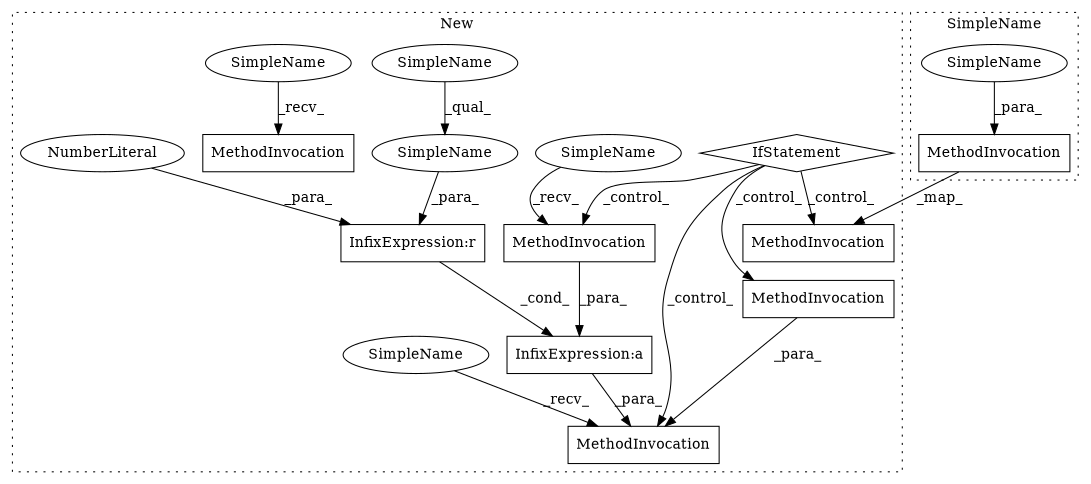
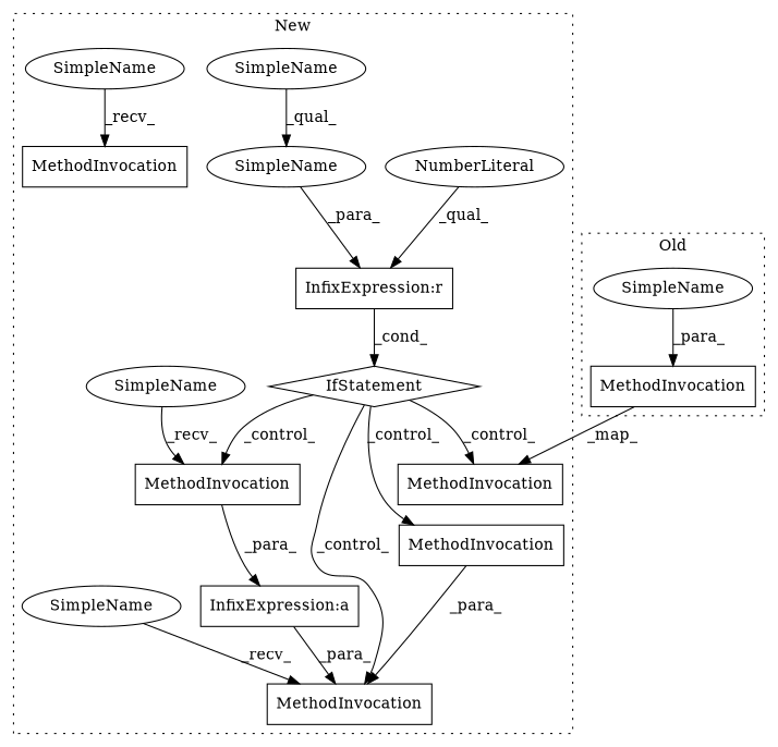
  digraph {
    node [a=32 l="5,1" s=13686 shape=box]
    n1 [label=MethodInvocation s="10929,10958"]
    n2 [a=42 l=9 label=SimpleName s=10934 shape=ellipse]
    n3 [a=25 l="9,2" label=IfStatement s="13677,13701" shape=diamond]
    n4 [label=MethodInvocation s="13803,13888"]
    n5 [l="8,1" label=MethodInvocation s="14193,14202"]
    n6 [l=9 label=MethodInvocation s=14136]
    n7 [l=9 label=MethodInvocation s=13590]
    n8 [label=MethodInvocation s="14127,14203"]
    n9 [a=34 l=1 label=NumberLiteral s=13700 shape=ellipse]
    n10 [a=42 l=10 label=SimpleName shape=ellipse]
    n11 [a=42 l=4 label=SimpleName shape=ellipse]
    n12 [a=42 l=3 label=SimpleName s=13586 shape=ellipse]
    n13 [a=42 l=3 label=SimpleName s=14132 shape=ellipse]
    n14 [a=42 l=6 label=SimpleName s=14120 shape=ellipse]
    n15 [a=27 l=-13 label="InfixExpression:a" s=14145]
    n16 [a=27 l=4 label="InfixExpression:r" s=13696]
    subgraph cluster_1 {
-     label=SimpleName
+     label=Old
      style=dotted
      n1
      n2
    }
    subgraph cluster_2 {
      label=New
      style=dotted
      n3
      n4
      n5
      n6
      n7
      n8
      n9
      n10
      n11
      n12
      n13
      n14
      n15
      n16
    }
    n1 -> n4 [label=_map_]
    n2 -> n1 [label=_para_]
    n3 -> n4 [label=_control_]
    n3 -> n5 [label=_control_]
    n3 -> n6 [label=_control_]
    n3 -> n8 [label=_control_]
    n5 -> n8 [label=_para_]
    n6 -> n15 [label=_para_]
-   n9 -> n16 [label=_para_]
+   n9 -> n16 [label=_qual_]
    n10 -> n16 [label=_para_]
    n11 -> n10 [label=_qual_]
    n12 -> n7 [label=_recv_]
    n13 -> n6 [label=_recv_]
    n14 -> n8 [label=_recv_]
    n15 -> n8 [label=_para_]
-   n16 -> n15 [label=_cond_]
+   n16 -> n3 [label=_cond_]
  }
